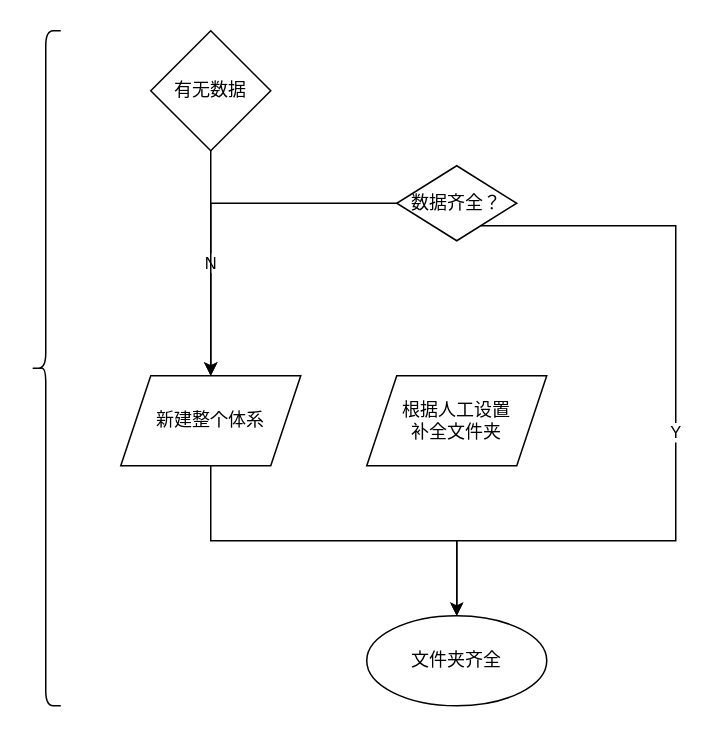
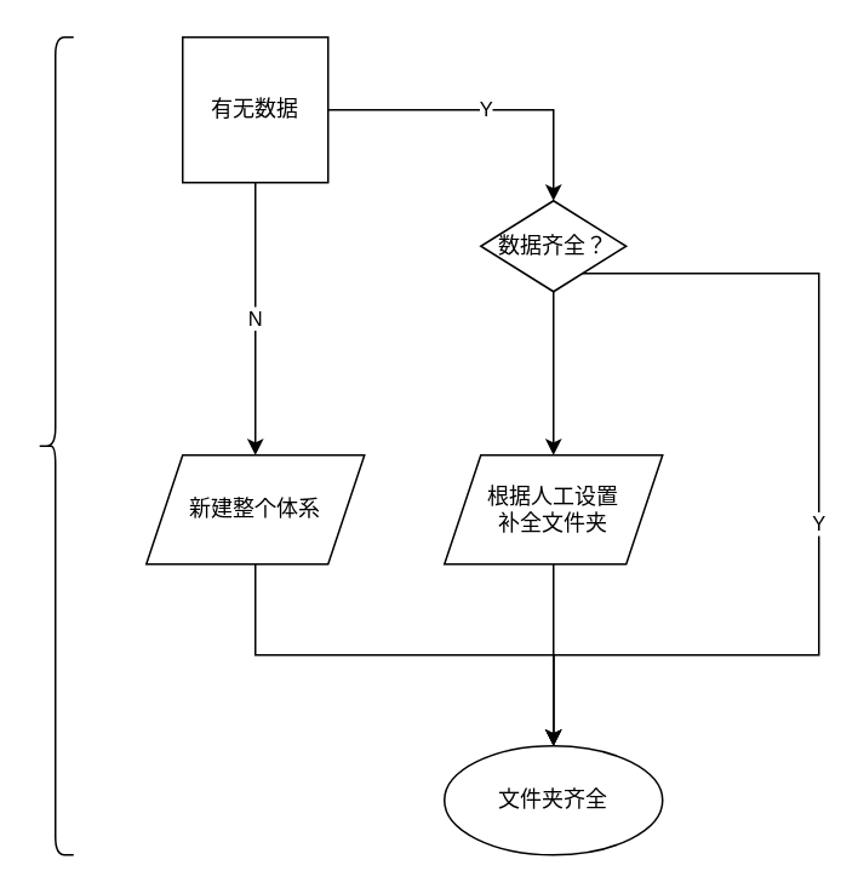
  <mxCell id="0" />
  <mxCell id="1" parent="0" />
  <mxCell id="2" value="N" style="edgeStyle=orthogonalEdgeStyle;rounded=0;orthogonalLoop=1;jettySize=auto;html=1;" parent="1" source="4" target="12" edge="1"><mxGeometry relative="1" as="geometry"><mxPoint x="140" y="250" as="targetPoint" /></mxGeometry></mxCell>
- <mxCell id="4" value="有无数据" style="rhombus;whiteSpace=wrap;html=1;" parent="1" vertex="1"><mxGeometry x="100" y="20" width="80" height="80" as="geometry" /></mxCell>
- <mxCell id="5" style="edgeStyle=orthogonalEdgeStyle;rounded=0;orthogonalLoop=1;jettySize=auto;html=1;entryX=0.5;entryY=0;entryDx=0;entryDy=0;exitX=0.5;exitY=1;exitDx=0;exitDy=0;endArrow=open;" parent="1" source="12" target="10" edge="1"><mxGeometry relative="1" as="geometry"><mxPoint x="170" y="280" as="sourcePoint" /><mxPoint x="304" y="355" as="targetPoint" /><Array as="points"><mxPoint x="140" y="360" /><mxPoint x="304" y="360" /></Array></mxGeometry></mxCell>
+ <mxCell id="3" value="Y" style="edgeStyle=orthogonalEdgeStyle;rounded=0;orthogonalLoop=1;jettySize=auto;html=1;" parent="1" source="4" target="8" edge="1"><mxGeometry relative="1" as="geometry" /></mxCell>
+ <mxCell id="4" value="有无数据" style="whiteSpace=wrap;html=1;rounded=0;" parent="1" vertex="1"><mxGeometry x="100" y="20" width="80" height="80" as="geometry" /></mxCell>
+ <mxCell id="5" style="edgeStyle=orthogonalEdgeStyle;rounded=0;orthogonalLoop=1;jettySize=auto;html=1;entryX=0.5;entryY=0;entryDx=0;entryDy=0;exitX=0.5;exitY=1;exitDx=0;exitDy=0;" parent="1" source="12" target="10" edge="1"><mxGeometry relative="1" as="geometry"><mxPoint x="170" y="280" as="sourcePoint" /><mxPoint x="304" y="355" as="targetPoint" /><Array as="points"><mxPoint x="140" y="360" /><mxPoint x="304" y="360" /></Array></mxGeometry></mxCell>
  <mxCell id="6" value="Y" style="edgeStyle=orthogonalEdgeStyle;rounded=0;orthogonalLoop=1;jettySize=auto;html=1;entryX=0.5;entryY=0;entryDx=0;entryDy=0;" parent="1" source="8" target="10" edge="1"><mxGeometry relative="1" as="geometry"><Array as="points"><mxPoint x="450" y="150" /><mxPoint x="450" y="360" /><mxPoint x="304" y="360" /></Array></mxGeometry></mxCell>
- <mxCell id="7" style="edgeStyle=orthogonalEdgeStyle;rounded=0;orthogonalLoop=1;jettySize=auto;html=1;" parent="1" source="8" target="12" edge="1"><mxGeometry relative="1" as="geometry" /></mxCell>
+ <mxCell id="7" style="edgeStyle=orthogonalEdgeStyle;rounded=0;orthogonalLoop=1;jettySize=auto;html=1;entryX=0.5;entryY=0;entryDx=0;entryDy=0;" parent="1" source="8" target="11" edge="1"><mxGeometry relative="1" as="geometry" /></mxCell>
  <mxCell id="8" value="数据齐全？" style="rhombus;whiteSpace=wrap;html=1;" parent="1" vertex="1"><mxGeometry x="264" y="110" width="80" height="50" as="geometry" /></mxCell>
+ <mxCell id="9" style="edgeStyle=orthogonalEdgeStyle;rounded=0;orthogonalLoop=1;jettySize=auto;html=1;entryX=0.5;entryY=0;entryDx=0;entryDy=0;exitX=0.5;exitY=1;exitDx=0;exitDy=0;" parent="1" source="11" target="10" edge="1"><mxGeometry relative="1" as="geometry"><mxPoint x="304" y="310" as="sourcePoint" /></mxGeometry></mxCell>
  <mxCell id="10" value="文件夹齐全" style="ellipse;whiteSpace=wrap;html=1;" parent="1" vertex="1"><mxGeometry x="244" y="410" width="120" height="60" as="geometry" /></mxCell>
  <mxCell id="11" value="根据人工设置&lt;br&gt;补全文件夹" style="shape=parallelogram;perimeter=parallelogramPerimeter;whiteSpace=wrap;html=1;fixedSize=1;" parent="1" vertex="1"><mxGeometry x="244" y="250" width="120" height="60" as="geometry" /></mxCell>
  <mxCell id="12" value="新建整个体系" style="shape=parallelogram;perimeter=parallelogramPerimeter;whiteSpace=wrap;html=1;fixedSize=1;" parent="1" vertex="1"><mxGeometry x="80" y="250" width="120" height="60" as="geometry" /></mxCell>
  <mxCell id="13" value="" style="shape=curlyBracket;whiteSpace=wrap;html=1;rounded=1;labelPosition=left;verticalLabelPosition=middle;align=right;verticalAlign=middle;" parent="1" vertex="1"><mxGeometry x="20" y="20" width="20" height="450" as="geometry" /></mxCell>
